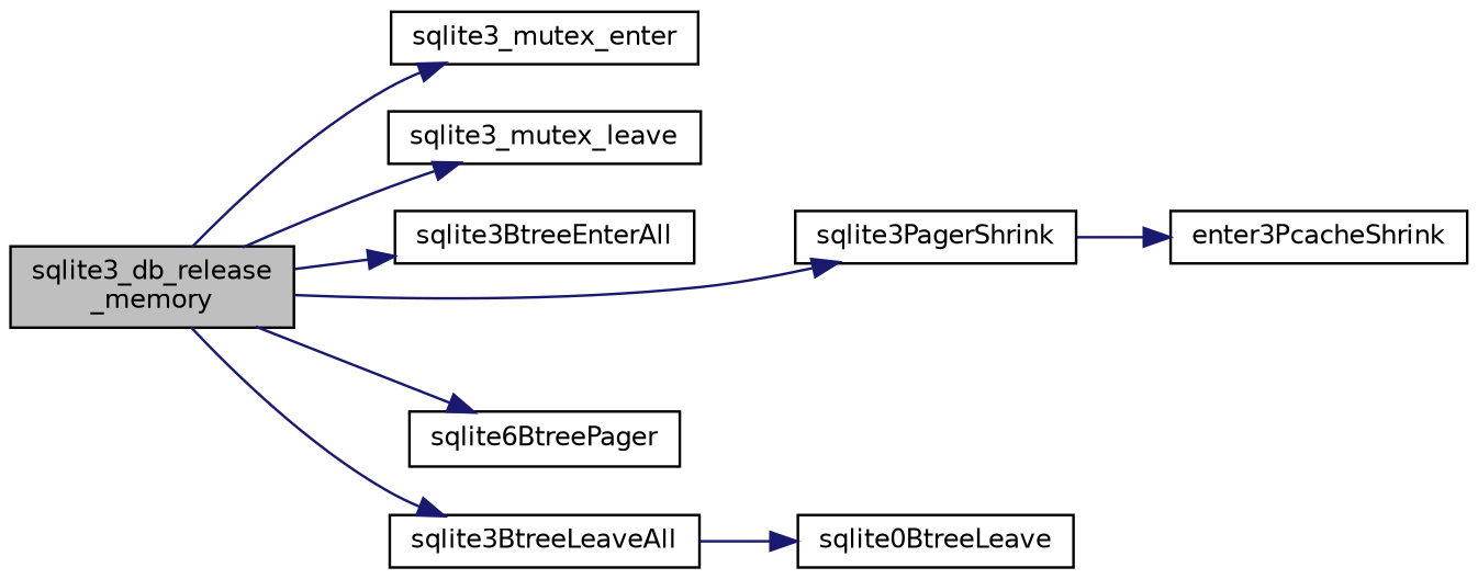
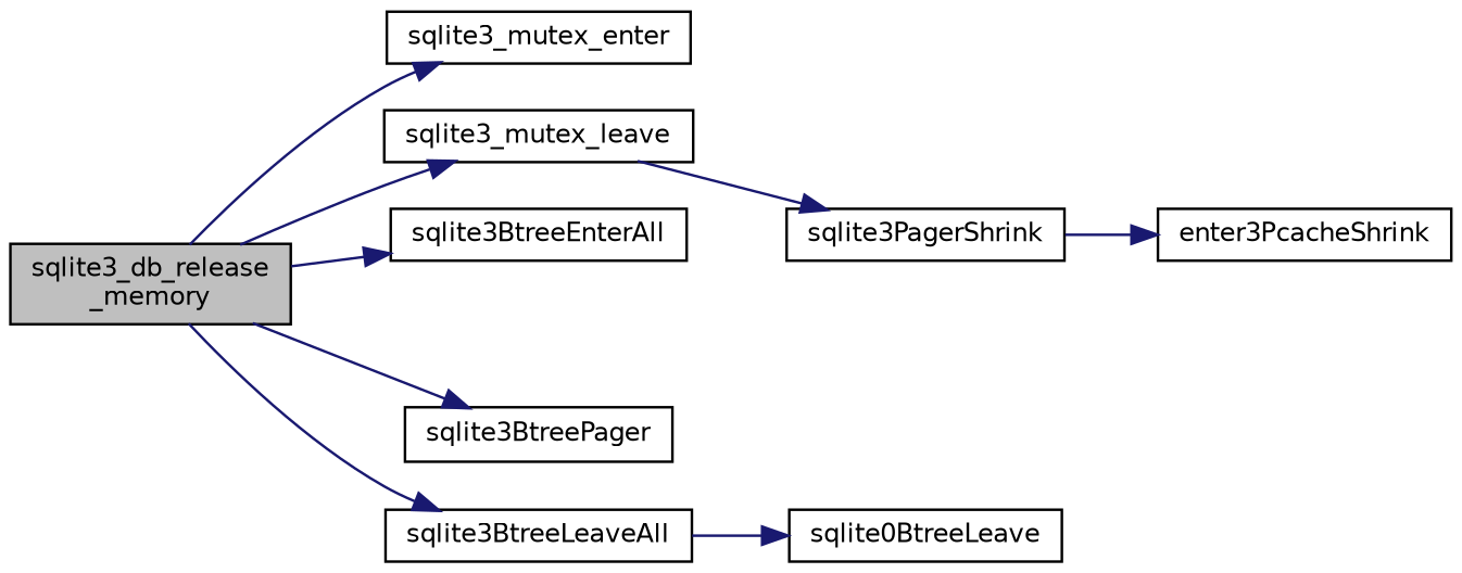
  digraph {
    rankdir=LR
    node [color=black fillcolor=white fontname=Helvetica fontsize=10 shape=record style=filled]
    edge [color=midnightblue fontname=Helvetica fontsize=10 labelfontname=Helvetica labelfontsize=10 style=solid]
    n1 [fillcolor=grey75 fontcolor=black height=0.2 label="sqlite3_db_release\l_memory" width=0.4]
    n2 [height=0.2 label=sqlite3_mutex_enter width=0.4]
    n3 [height=0.2 label=sqlite3_mutex_leave width=0.4]
    n4 [height=0.2 label=sqlite3BtreeEnterAll width=0.4]
    n5 [height=0.2 label=sqlite3BtreeLeaveAll width=0.4]
-   n6 [height=0.2 label=sqlite6BtreePager width=0.4]
+   n6 [height=0.2 label=sqlite3BtreePager width=0.4]
    n7 [height=0.2 label=sqlite3PagerShrink width=0.4]
    n8 [height=0.2 label=sqlite0BtreeLeave width=0.4]
    n9 [height=0.2 label=enter3PcacheShrink width=0.4]
    n1 -> n2
    n1 -> n3
    n1 -> n4
    n1 -> n5
    n1 -> n6
-   n1 -> n7
+   n3 -> n7
    n5 -> n8
    n7 -> n9
  }
